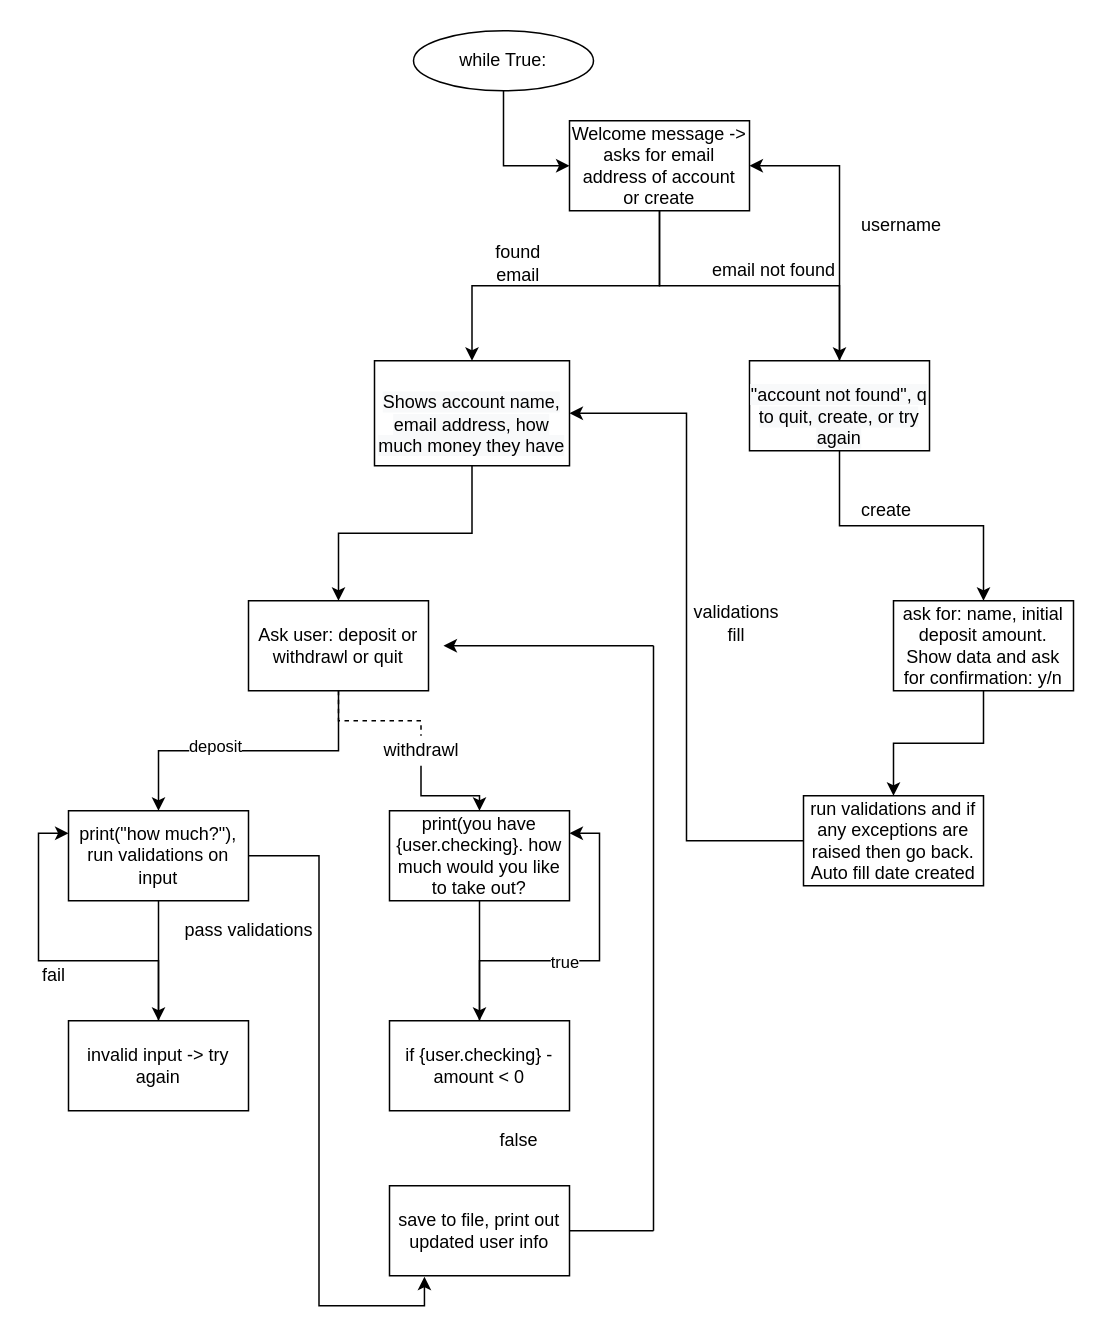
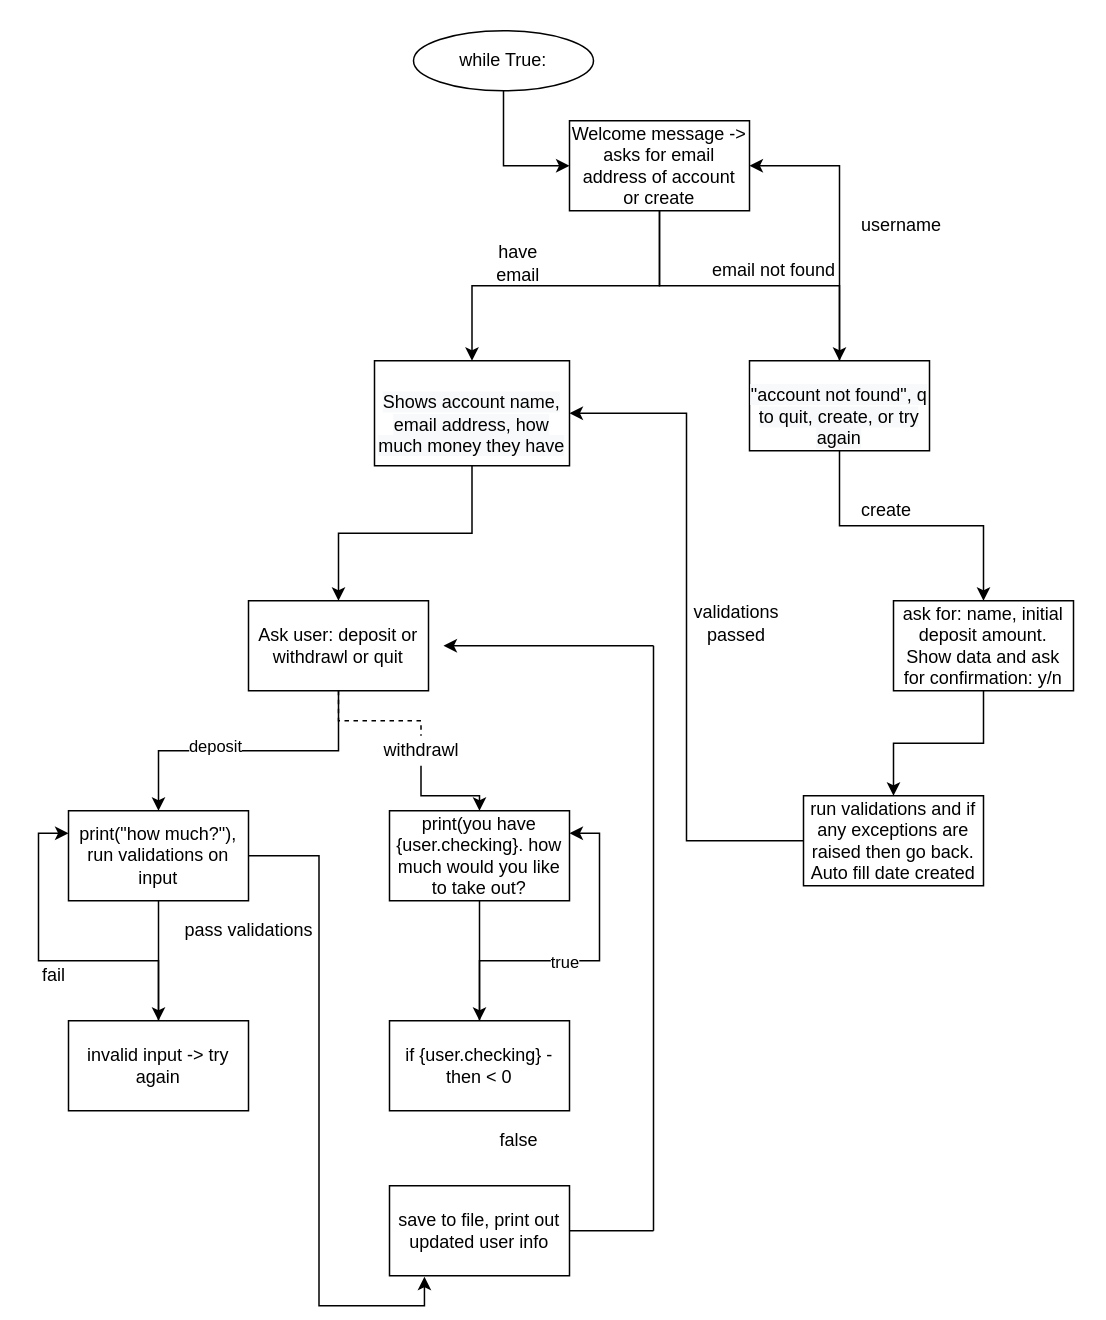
  <mxCell id="0" />
  <mxCell id="1" parent="0" />
  <mxCell id="2" style="edgeStyle=orthogonalEdgeStyle;rounded=0;orthogonalLoop=1;jettySize=auto;html=1;entryX=0;entryY=0.5;entryDx=0;entryDy=0;" edge="1" parent="1" source="3" target="6"><mxGeometry relative="1" as="geometry" /></mxCell>
  <mxCell id="3" value="while True:" style="ellipse;whiteSpace=wrap;html=1;fontSize=12;glass=0;strokeWidth=1;shadow=0;" parent="1" vertex="1"><mxGeometry x="275" width="120" height="40" as="geometry" y="20" /></mxCell>
  <mxCell id="4" value="" style="edgeStyle=orthogonalEdgeStyle;rounded=0;orthogonalLoop=1;jettySize=auto;html=1;" edge="1" parent="1" source="6" target="9"><mxGeometry relative="1" as="geometry" /></mxCell>
  <mxCell id="5" value="" style="edgeStyle=orthogonalEdgeStyle;rounded=0;orthogonalLoop=1;jettySize=auto;html=1;" edge="1" parent="1" source="6" target="11"><mxGeometry relative="1" as="geometry" /></mxCell>
  <mxCell id="6" value="Welcome message -&amp;gt; asks for email address of account&lt;br&gt;or create" style="rounded=0;whiteSpace=wrap;html=1;" vertex="1" parent="1"><mxGeometry x="379" y="80" width="120" height="60" as="geometry" /></mxCell>
  <mxCell id="7" value="" style="edgeStyle=orthogonalEdgeStyle;rounded=0;orthogonalLoop=1;jettySize=auto;html=1;entryX=1;entryY=0.5;entryDx=0;entryDy=0;" edge="1" parent="1" source="9" target="6"><mxGeometry relative="1" as="geometry"><mxPoint x="699" y="270" as="targetPoint" /></mxGeometry></mxCell>
  <mxCell id="8" value="" style="edgeStyle=orthogonalEdgeStyle;rounded=0;orthogonalLoop=1;jettySize=auto;html=1;" edge="1" parent="1" source="9" target="20"><mxGeometry relative="1" as="geometry" /></mxCell>
  <mxCell id="9" value="&lt;br&gt;&lt;span style=&quot;color: rgb(0, 0, 0); font-family: Helvetica; font-size: 12px; font-style: normal; font-variant-ligatures: normal; font-variant-caps: normal; font-weight: 400; letter-spacing: normal; orphans: 2; text-align: center; text-indent: 0px; text-transform: none; widows: 2; word-spacing: 0px; -webkit-text-stroke-width: 0px; background-color: rgb(248, 249, 250); text-decoration-thickness: initial; text-decoration-style: initial; text-decoration-color: initial; float: none; display: inline !important;&quot;&gt;&quot;account not found&quot;, q to quit, create, or try again&lt;/span&gt;" style="whiteSpace=wrap;html=1;rounded=0;" vertex="1" parent="1"><mxGeometry x="499" y="240" width="120" height="60" as="geometry" /></mxCell>
  <mxCell id="10" value="" style="edgeStyle=orthogonalEdgeStyle;rounded=0;orthogonalLoop=1;jettySize=auto;html=1;" edge="1" parent="1" source="11" target="18"><mxGeometry relative="1" as="geometry" /></mxCell>
  <mxCell id="11" value="&lt;br&gt;&lt;span style=&quot;color: rgb(0, 0, 0); font-family: Helvetica; font-size: 12px; font-style: normal; font-variant-ligatures: normal; font-variant-caps: normal; font-weight: 400; letter-spacing: normal; orphans: 2; text-align: center; text-indent: 0px; text-transform: none; widows: 2; word-spacing: 0px; -webkit-text-stroke-width: 0px; background-color: rgb(248, 249, 250); text-decoration-thickness: initial; text-decoration-style: initial; text-decoration-color: initial; float: none; display: inline !important;&quot;&gt;Shows account name, email address, how much money they have&lt;/span&gt;&lt;br&gt;" style="whiteSpace=wrap;html=1;rounded=0;" vertex="1" parent="1"><mxGeometry x="249" y="240" width="130" height="70" as="geometry" /></mxCell>
- <mxCell id="12" value="found email" style="text;html=1;strokeColor=none;fillColor=none;align=center;verticalAlign=middle;whiteSpace=wrap;rounded=0;" vertex="1" parent="1"><mxGeometry x="315" y="160" width="60" height="30" as="geometry" /></mxCell>
+ <mxCell id="12" value="have email" style="text;html=1;strokeColor=none;fillColor=none;align=center;verticalAlign=middle;whiteSpace=wrap;rounded=0;" vertex="1" parent="1"><mxGeometry x="315" y="160" width="60" height="30" as="geometry" /></mxCell>
  <mxCell id="13" value="email not found" style="text;html=1;align=center;verticalAlign=middle;resizable=0;points=[];autosize=1;strokeColor=none;fillColor=none;" vertex="1" parent="1"><mxGeometry x="465" y="170" width="100" height="20" as="geometry" /></mxCell>
  <mxCell id="14" value="username" style="text;html=1;align=center;verticalAlign=middle;resizable=0;points=[];autosize=1;strokeColor=none;fillColor=none;" vertex="1" parent="1"><mxGeometry x="565" y="140" width="70" height="20" as="geometry" /></mxCell>
  <mxCell id="15" value="" style="edgeStyle=orthogonalEdgeStyle;rounded=0;orthogonalLoop=1;jettySize=auto;html=1;" edge="1" parent="1" source="18" target="27"><mxGeometry relative="1" as="geometry" /></mxCell>
  <mxCell id="16" value="deposit&lt;br&gt;" style="edgeLabel;html=1;align=center;verticalAlign=middle;resizable=0;points=[];" vertex="1" connectable="0" parent="15"><mxGeometry x="0.233" y="-4" relative="1" as="geometry"><mxPoint as="offset" /></mxGeometry></mxCell>
  <mxCell id="17" value="" style="edgeStyle=orthogonalEdgeStyle;rounded=0;orthogonalLoop=1;jettySize=auto;html=1;startArrow=none;" edge="1" parent="1" source="30" target="29"><mxGeometry relative="1" as="geometry" /></mxCell>
  <mxCell id="18" value="Ask user: deposit or withdrawl or quit" style="whiteSpace=wrap;html=1;rounded=0;" vertex="1" parent="1"><mxGeometry x="165" y="400" width="120" height="60" as="geometry" /></mxCell>
  <mxCell id="19" value="" style="edgeStyle=orthogonalEdgeStyle;rounded=0;orthogonalLoop=1;jettySize=auto;html=1;" edge="1" parent="1" source="20" target="23"><mxGeometry relative="1" as="geometry" /></mxCell>
  <mxCell id="20" value="ask for: name, initial deposit amount. Show data and ask for confirmation: y/n" style="whiteSpace=wrap;html=1;rounded=0;" vertex="1" parent="1"><mxGeometry x="595" y="400" width="120" height="60" as="geometry" /></mxCell>
  <mxCell id="21" value="create" style="text;html=1;align=center;verticalAlign=middle;resizable=0;points=[];autosize=1;strokeColor=none;fillColor=none;" vertex="1" parent="1"><mxGeometry x="565" y="330" width="50" height="20" as="geometry" /></mxCell>
  <mxCell id="22" style="edgeStyle=orthogonalEdgeStyle;rounded=0;orthogonalLoop=1;jettySize=auto;html=1;entryX=1;entryY=0.5;entryDx=0;entryDy=0;" edge="1" parent="1" source="23" target="11"><mxGeometry relative="1" as="geometry" /></mxCell>
  <mxCell id="23" value="run validations and if any exceptions are raised then go back. Auto fill date created" style="whiteSpace=wrap;html=1;rounded=0;" vertex="1" parent="1"><mxGeometry x="535" y="530" width="120" height="60" as="geometry" /></mxCell>
- <mxCell id="24" value="validations&lt;br&gt;fill" style="text;html=1;align=center;verticalAlign=middle;resizable=0;points=[];autosize=1;strokeColor=none;fillColor=none;" vertex="1" parent="1"><mxGeometry x="455" y="400" width="70" height="30" as="geometry" /></mxCell>
+ <mxCell id="24" value="validations&lt;br&gt;passed" style="text;html=1;align=center;verticalAlign=middle;resizable=0;points=[];autosize=1;strokeColor=none;fillColor=none;" vertex="1" parent="1"><mxGeometry x="455" y="400" width="70" height="30" as="geometry" /></mxCell>
  <mxCell id="25" value="" style="edgeStyle=orthogonalEdgeStyle;rounded=0;orthogonalLoop=1;jettySize=auto;html=1;" edge="1" parent="1" source="27" target="38"><mxGeometry relative="1" as="geometry" /></mxCell>
  <mxCell id="26" value="" style="edgeStyle=orthogonalEdgeStyle;rounded=0;orthogonalLoop=1;jettySize=auto;html=1;entryX=0.194;entryY=1.011;entryDx=0;entryDy=0;entryPerimeter=0;" edge="1" parent="1" source="27" target="35"><mxGeometry relative="1" as="geometry"><mxPoint x="185" y="840" as="targetPoint" /></mxGeometry></mxCell>
  <mxCell id="27" value="print(&quot;how much?&quot;), run validations on input" style="whiteSpace=wrap;html=1;rounded=0;" vertex="1" parent="1"><mxGeometry x="45" y="540" width="120" height="60" as="geometry" /></mxCell>
  <mxCell id="28" value="" style="edgeStyle=orthogonalEdgeStyle;rounded=0;orthogonalLoop=1;jettySize=auto;html=1;" edge="1" parent="1" source="29" target="34"><mxGeometry relative="1" as="geometry" /></mxCell>
  <mxCell id="29" value="print(you have {user.checking}. how much would you like to take out?" style="whiteSpace=wrap;html=1;rounded=0;" vertex="1" parent="1"><mxGeometry x="259" y="540" width="120" height="60" as="geometry" /></mxCell>
  <mxCell id="30" value="withdrawl" style="text;html=1;align=center;verticalAlign=middle;resizable=0;points=[];autosize=1;strokeColor=none;fillColor=none;" vertex="1" parent="1"><mxGeometry x="245" y="490" width="70" height="20" as="geometry" /></mxCell>
  <mxCell id="31" value="" style="edgeStyle=orthogonalEdgeStyle;rounded=0;orthogonalLoop=1;jettySize=auto;html=1;endArrow=none;dashed=1;" edge="1" parent="1" source="18" target="30"><mxGeometry relative="1" as="geometry"><mxPoint x="225" y="460" as="sourcePoint" /><mxPoint x="319" y="540" as="targetPoint" /></mxGeometry></mxCell>
  <mxCell id="32" value="" style="edgeStyle=orthogonalEdgeStyle;rounded=0;orthogonalLoop=1;jettySize=auto;html=1;entryX=1;entryY=0.25;entryDx=0;entryDy=0;" edge="1" parent="1" source="34" target="29"><mxGeometry relative="1" as="geometry"><mxPoint x="459" y="710" as="targetPoint" /></mxGeometry></mxCell>
  <mxCell id="33" value="true&lt;br&gt;" style="edgeLabel;html=1;align=center;verticalAlign=middle;resizable=0;points=[];" vertex="1" connectable="0" parent="32"><mxGeometry x="-0.105" y="-1" relative="1" as="geometry"><mxPoint x="-5" y="-1" as="offset" /></mxGeometry></mxCell>
- <mxCell id="34" value="if {user.checking} - amount &amp;lt; 0" style="whiteSpace=wrap;html=1;rounded=0;" vertex="1" parent="1"><mxGeometry x="259" y="680" width="120" height="60" as="geometry" /></mxCell>
+ <mxCell id="34" value="if {user.checking} - then &amp;lt; 0" style="whiteSpace=wrap;html=1;rounded=0;" vertex="1" parent="1"><mxGeometry x="259" y="680" width="120" height="60" as="geometry" /></mxCell>
  <mxCell id="35" value="save to file, print out updated user info" style="whiteSpace=wrap;html=1;rounded=0;" vertex="1" parent="1"><mxGeometry x="259" y="790" width="120" height="60" as="geometry" /></mxCell>
  <mxCell id="36" value="false" style="text;html=1;align=center;verticalAlign=middle;resizable=0;points=[];autosize=1;strokeColor=none;fillColor=none;" vertex="1" parent="1"><mxGeometry x="325" y="750" width="40" height="20" as="geometry" /></mxCell>
  <mxCell id="37" value="" style="edgeStyle=orthogonalEdgeStyle;rounded=0;orthogonalLoop=1;jettySize=auto;html=1;entryX=0;entryY=0.25;entryDx=0;entryDy=0;" edge="1" parent="1" source="38" target="27"><mxGeometry relative="1" as="geometry"><mxPoint x="-35" y="710" as="targetPoint" /></mxGeometry></mxCell>
  <mxCell id="38" value="invalid input -&amp;gt; try again" style="whiteSpace=wrap;html=1;rounded=0;" vertex="1" parent="1"><mxGeometry x="45" y="680" width="120" height="60" as="geometry" /></mxCell>
  <mxCell id="39" value="" style="endArrow=none;html=1;rounded=0;" edge="1" parent="1"><mxGeometry width="50" height="50" relative="1" as="geometry"><mxPoint x="379" y="820" as="sourcePoint" /><mxPoint x="435" y="820" as="targetPoint" /></mxGeometry></mxCell>
  <mxCell id="40" value="" style="endArrow=none;html=1;rounded=0;" edge="1" parent="1"><mxGeometry width="50" height="50" relative="1" as="geometry"><mxPoint x="435" y="820" as="sourcePoint" /><mxPoint x="435" y="430" as="targetPoint" /></mxGeometry></mxCell>
  <mxCell id="41" value="" style="endArrow=classic;html=1;rounded=0;" edge="1" parent="1"><mxGeometry width="50" height="50" relative="1" as="geometry"><mxPoint x="435" y="430" as="sourcePoint" /><mxPoint x="295" y="430" as="targetPoint" /></mxGeometry></mxCell>
  <mxCell id="42" value="fail&lt;br&gt;" style="text;html=1;align=center;verticalAlign=middle;resizable=0;points=[];autosize=1;strokeColor=none;fillColor=none;" vertex="1" parent="1"><mxGeometry x="20" y="640" width="30" height="20" as="geometry" /></mxCell>
  <mxCell id="43" value="pass validations&lt;br&gt;" style="text;html=1;align=center;verticalAlign=middle;resizable=0;points=[];autosize=1;strokeColor=none;fillColor=none;" vertex="1" parent="1"><mxGeometry x="115" y="610" width="100" height="20" as="geometry" /></mxCell>
